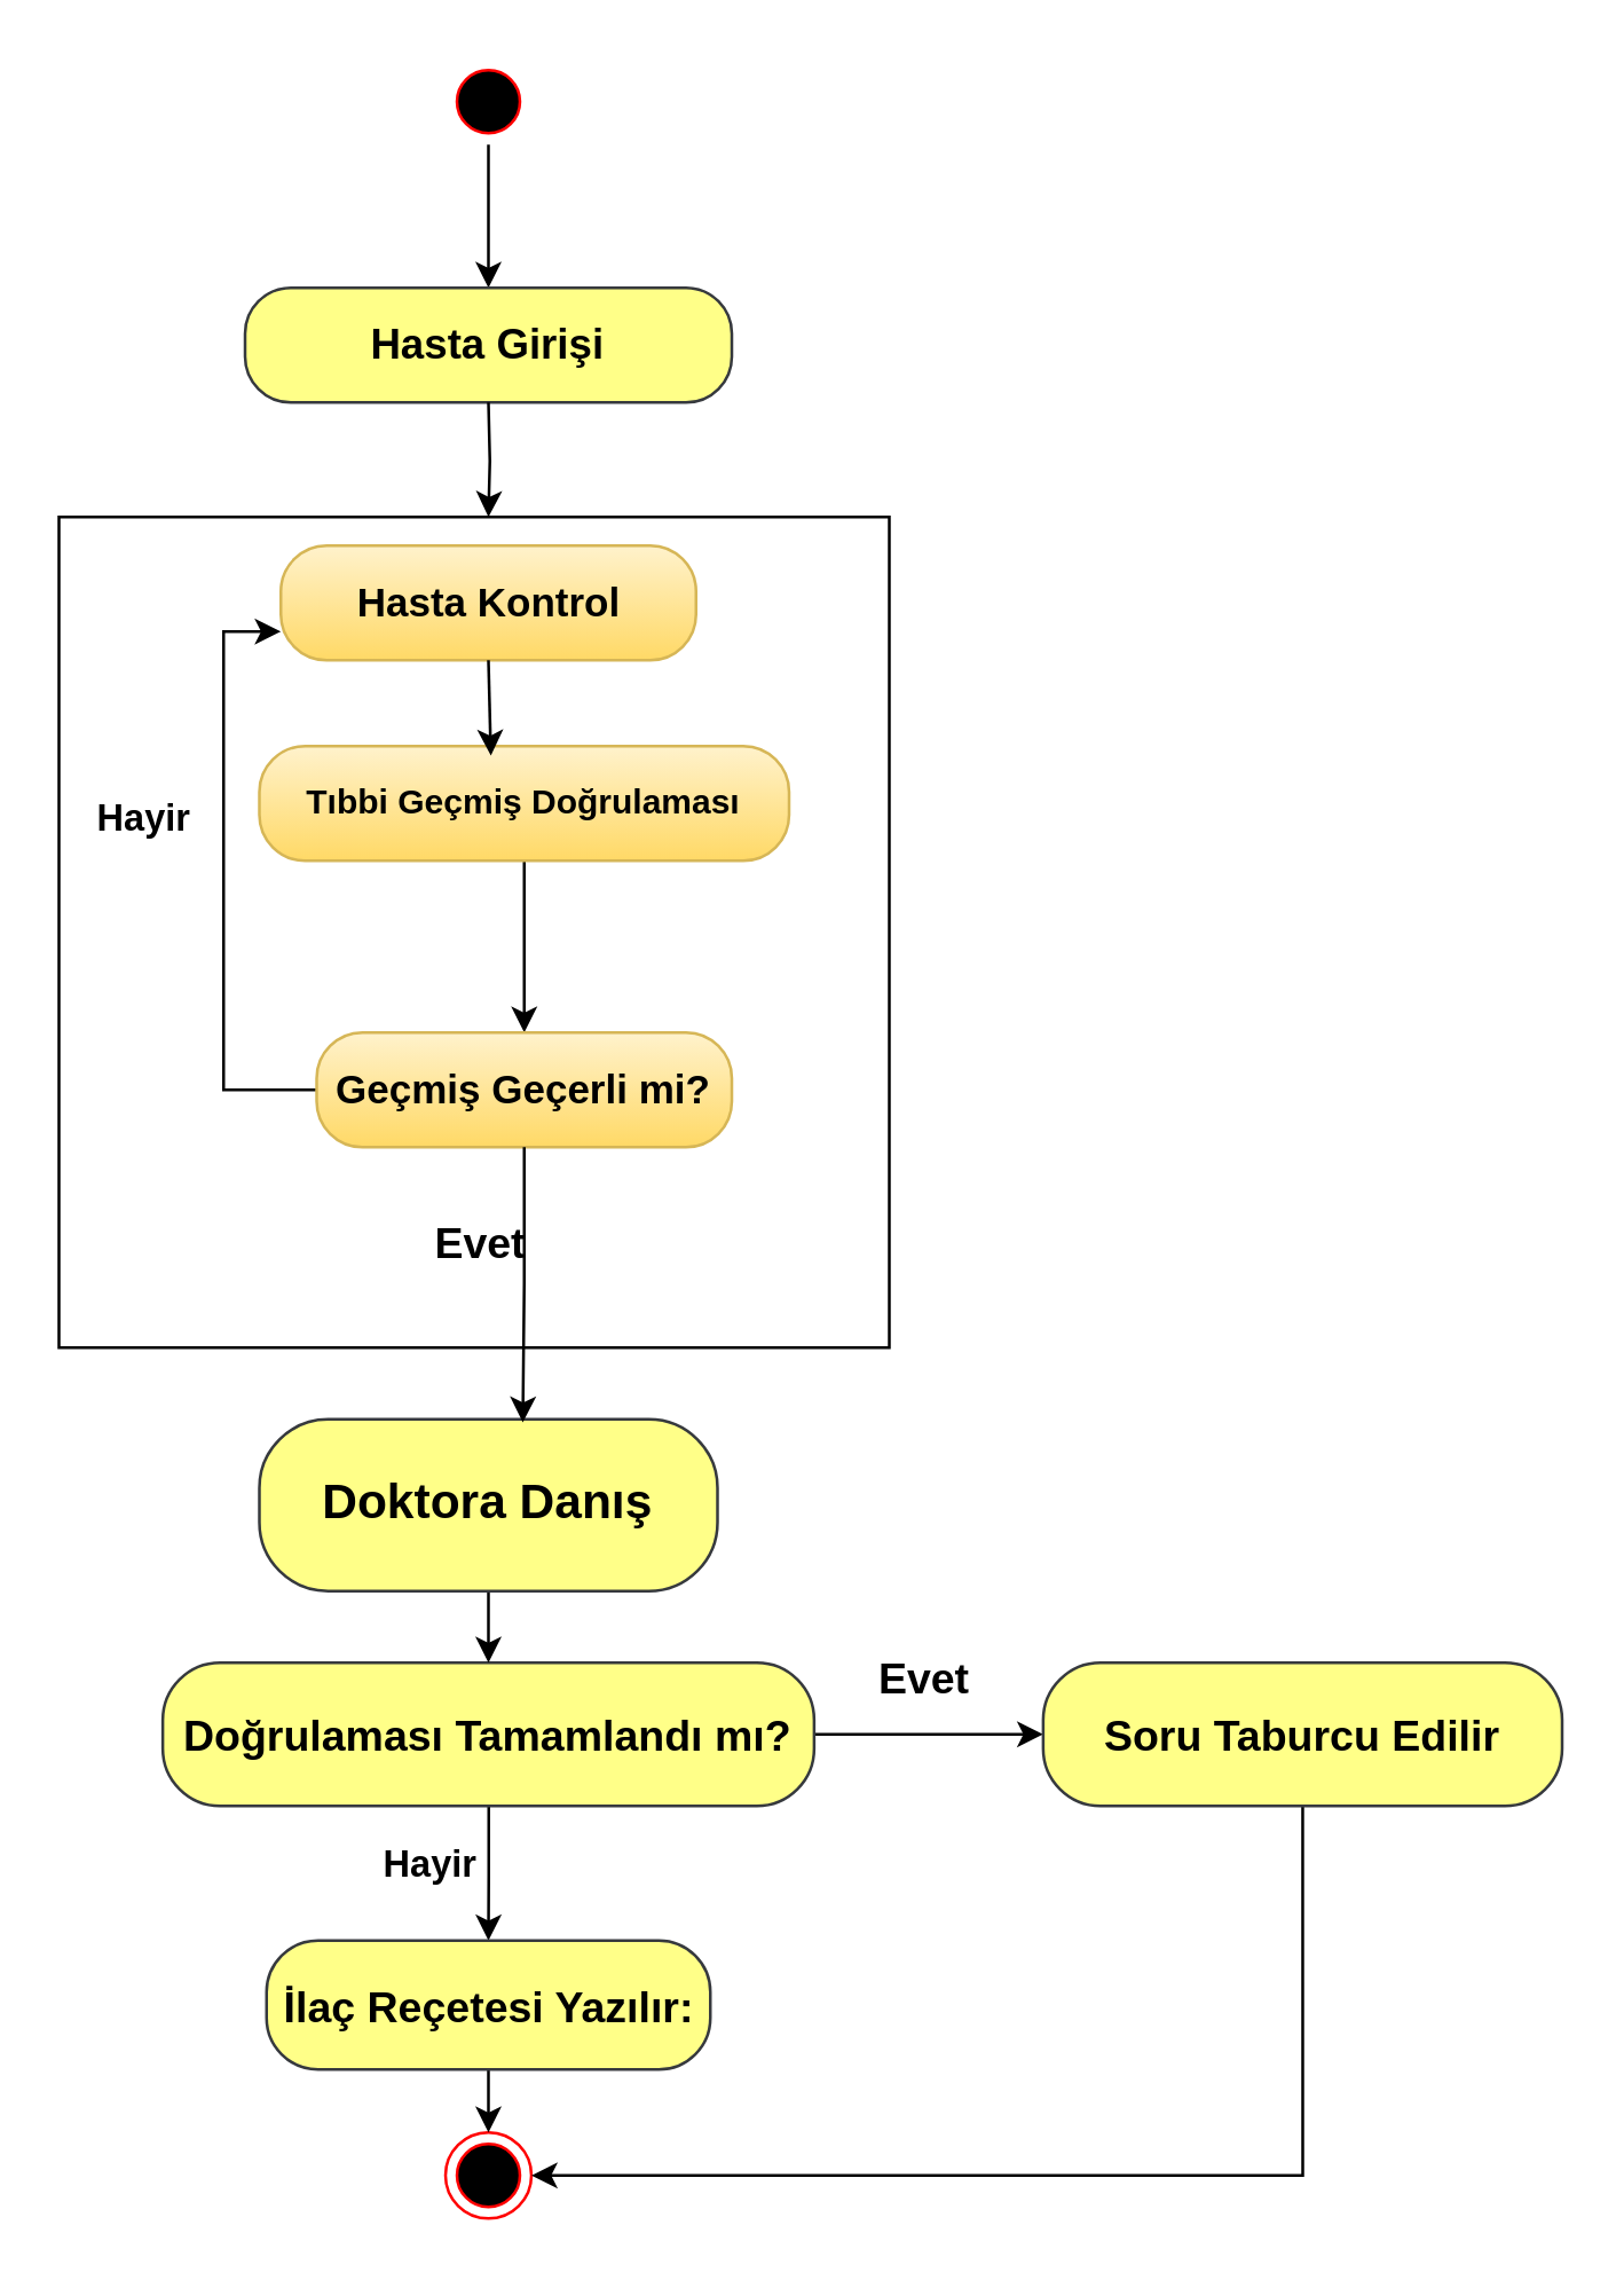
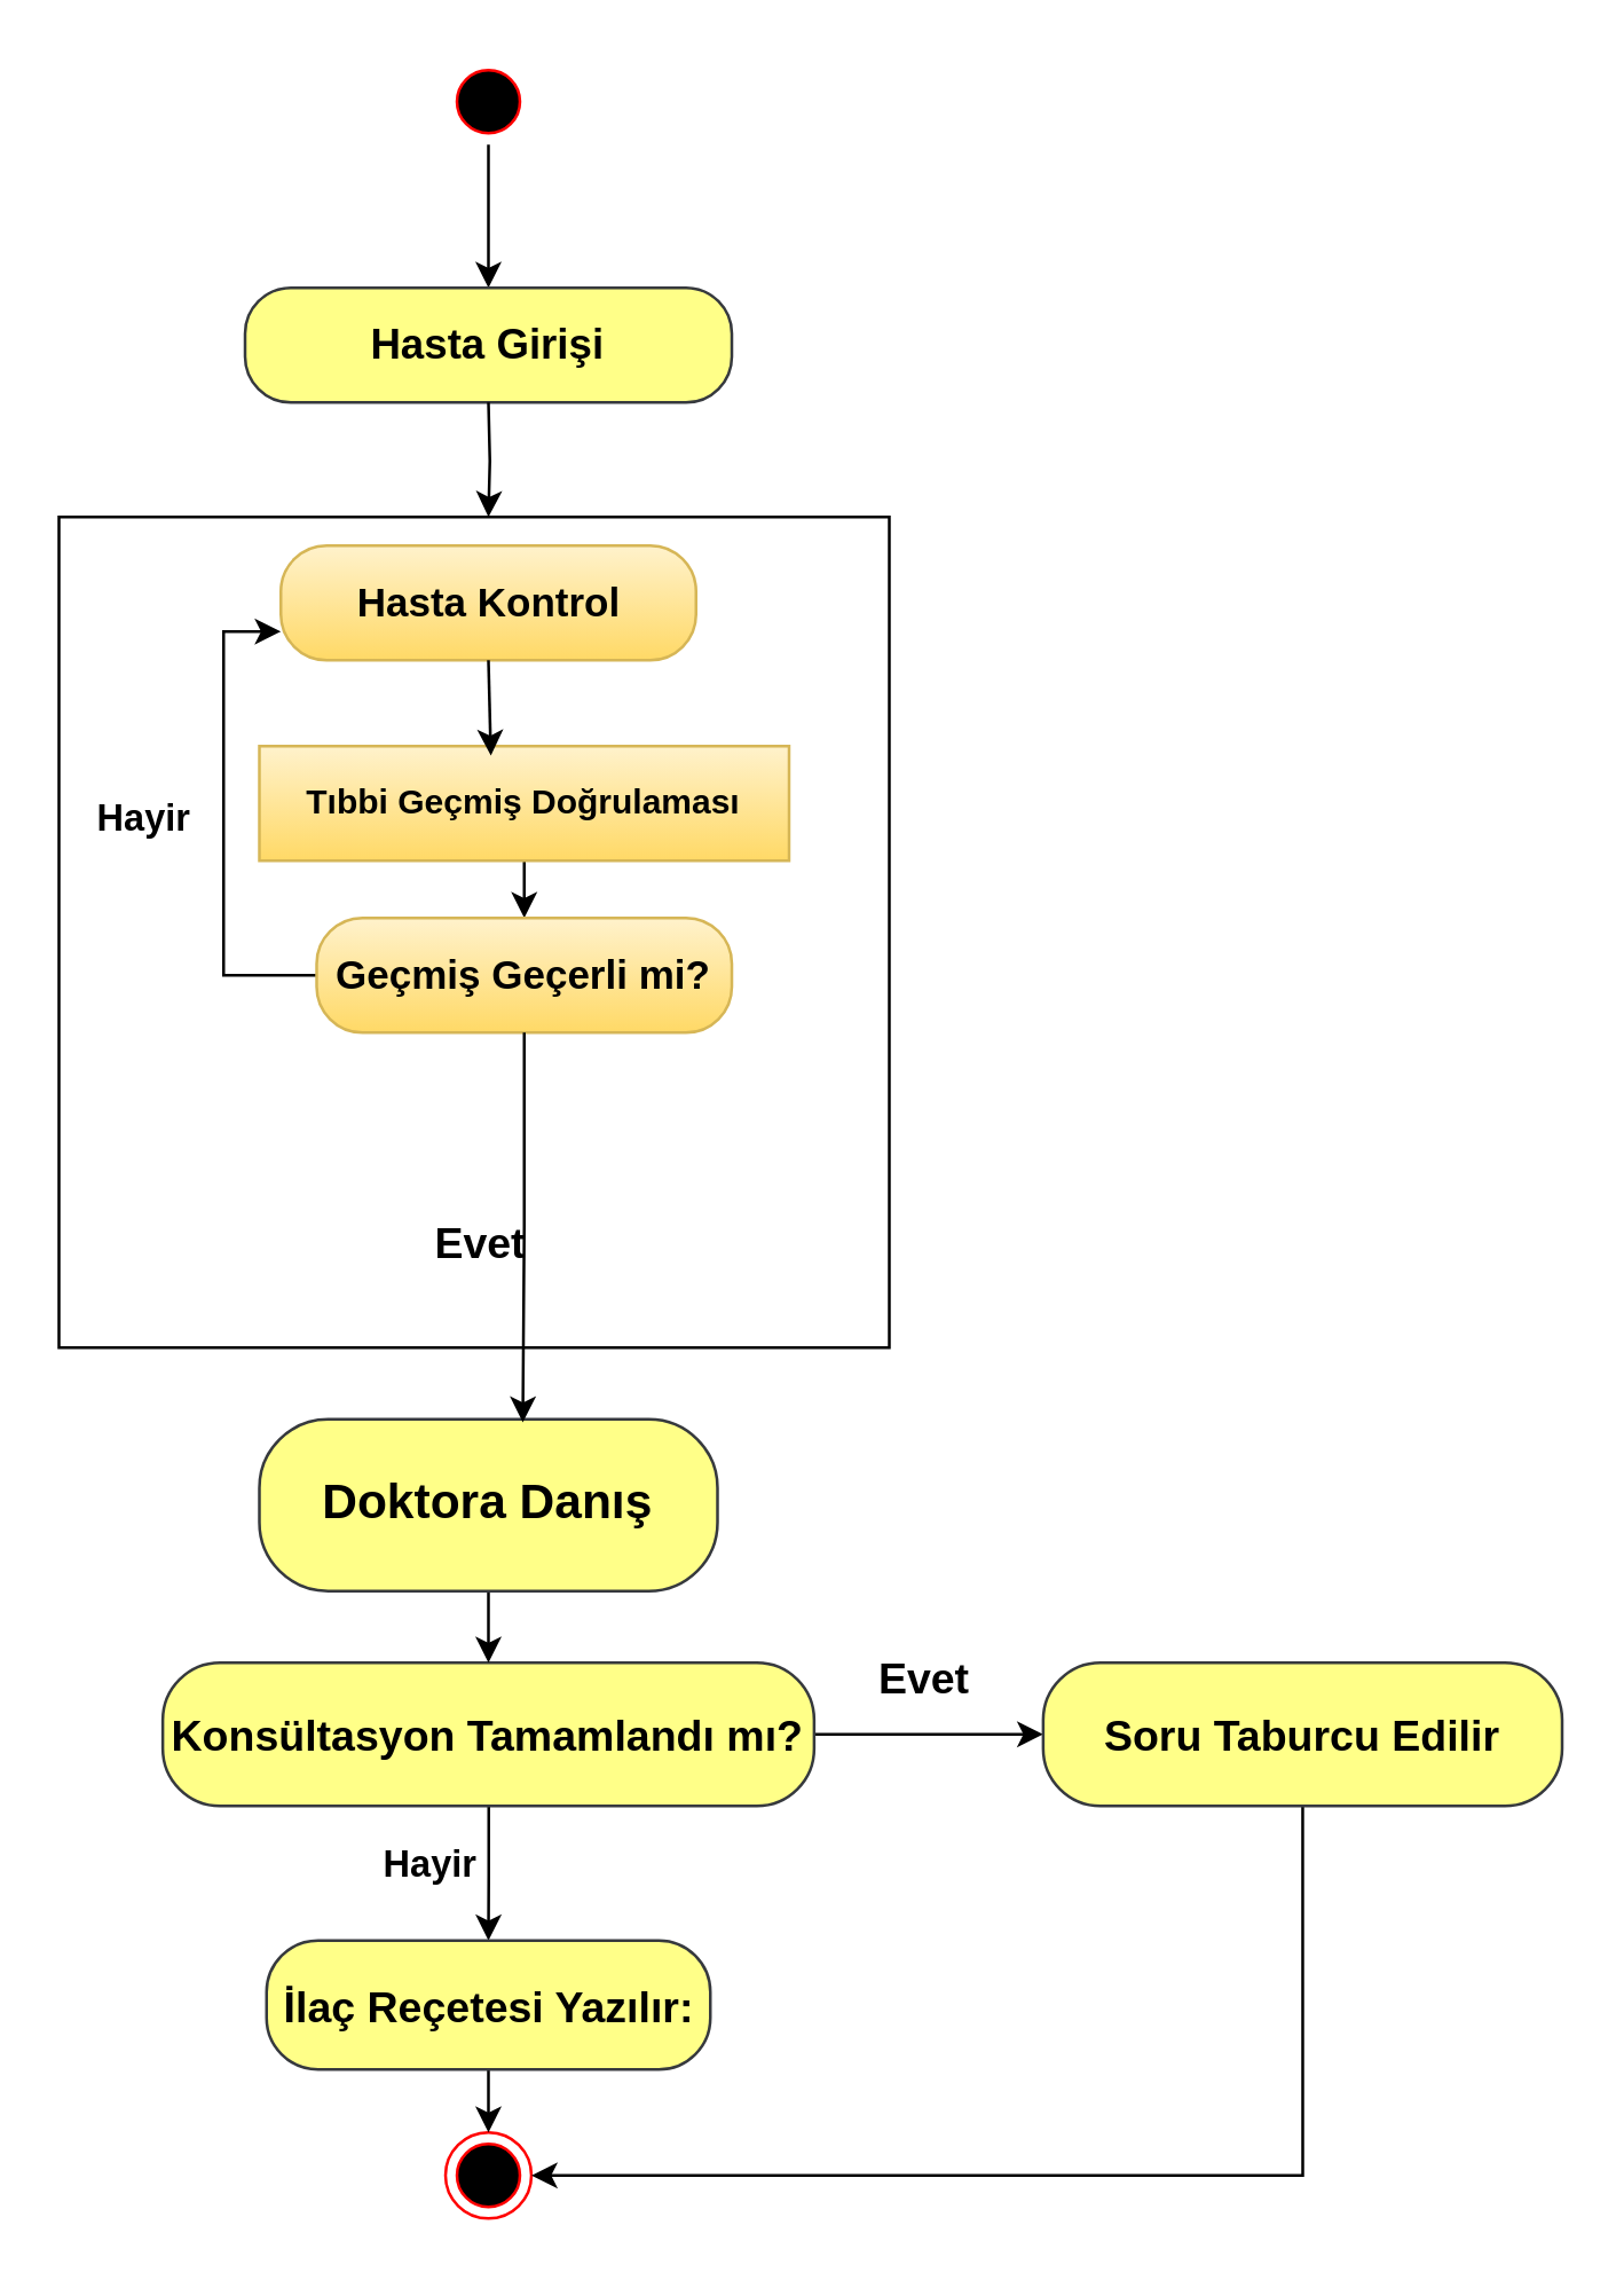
  <mxCell id="0" />
  <mxCell id="1" parent="0" />
  <mxCell id="2" value="" style="edgeStyle=orthogonalEdgeStyle;rounded=0;orthogonalLoop=1;jettySize=auto;html=1;entryX=0.5;entryY=0;entryDx=0;entryDy=0;" edge="1" parent="1" source="3" target="4"><mxGeometry relative="1" as="geometry"><mxPoint x="150" y="95" as="targetPoint" /></mxGeometry></mxCell>
  <mxCell id="3" value="" style="ellipse;html=1;shape=startState;fillColor=#000000;strokeColor=#ff0000;" vertex="1" parent="1"><mxGeometry x="155" width="30" height="30" as="geometry" y="20" /></mxCell>
  <mxCell id="4" value="&lt;span style=&quot;font-size: 14.667px;&quot;&gt;&lt;b&gt;Hasta Girişi&lt;/b&gt;&lt;/span&gt;" style="rounded=1;whiteSpace=wrap;html=1;arcSize=40;fillColor=#ffff88;strokeColor=#36393d;" vertex="1" parent="1"><mxGeometry x="85" y="100" width="170" height="40" as="geometry" /></mxCell>
  <mxCell id="5" value="" style="edgeStyle=orthogonalEdgeStyle;rounded=0;orthogonalLoop=1;jettySize=auto;html=1;" edge="1" parent="1" source="7" target="23"><mxGeometry relative="1" as="geometry" /></mxCell>
  <mxCell id="6" value="" style="edgeStyle=orthogonalEdgeStyle;rounded=0;orthogonalLoop=1;jettySize=auto;html=1;" edge="1" parent="1" source="7" target="25"><mxGeometry relative="1" as="geometry" /></mxCell>
- <mxCell id="7" value="&lt;b style=&quot;&quot;&gt;&lt;font style=&quot;font-size: 15px;&quot;&gt;Doğrulaması Tamamlandı mı?&lt;/font&gt;&lt;/b&gt;" style="rounded=1;whiteSpace=wrap;html=1;arcSize=40;fillColor=#ffff88;strokeColor=#36393d;" vertex="1" parent="1"><mxGeometry x="56.25" y="580" width="227.5" height="50" as="geometry" /></mxCell>
+ <mxCell id="7" value="&lt;b style=&quot;&quot;&gt;&lt;font style=&quot;font-size: 15px;&quot;&gt;Konsültasyon Tamamlandı mı?&lt;/font&gt;&lt;/b&gt;" style="rounded=1;whiteSpace=wrap;html=1;arcSize=40;fillColor=#ffff88;strokeColor=#36393d;" vertex="1" parent="1"><mxGeometry x="56.25" y="580" width="227.5" height="50" as="geometry" /></mxCell>
  <mxCell id="8" style="edgeStyle=orthogonalEdgeStyle;rounded=0;orthogonalLoop=1;jettySize=auto;html=1;exitX=0.5;exitY=1;exitDx=0;exitDy=0;entryX=0.5;entryY=0;entryDx=0;entryDy=0;" edge="1" parent="1"><mxGeometry relative="1" as="geometry"><mxPoint x="170" y="140" as="sourcePoint" /><mxPoint x="170" y="180" as="targetPoint" /></mxGeometry></mxCell>
  <mxCell id="9" style="edgeStyle=orthogonalEdgeStyle;rounded=0;orthogonalLoop=1;jettySize=auto;html=1;exitX=0.5;exitY=1;exitDx=0;exitDy=0;entryX=0.5;entryY=0;entryDx=0;entryDy=0;" edge="1" parent="1" source="10" target="7"><mxGeometry relative="1" as="geometry" /></mxCell>
  <mxCell id="10" value="&lt;span style=&quot;font-size: 17px;&quot;&gt;&lt;b&gt;Doktora Danış&lt;/b&gt;&lt;/span&gt;" style="whiteSpace=wrap;html=1;fillColor=#ffff88;strokeColor=#36393d;rounded=1;arcSize=40;" vertex="1" parent="1"><mxGeometry x="90" y="495" width="160" height="60" as="geometry" /></mxCell>
  <mxCell id="11" value="" style="ellipse;html=1;shape=endState;fillColor=#000000;strokeColor=#ff0000;" vertex="1" parent="1"><mxGeometry x="155" y="744" width="30" height="30" as="geometry" /></mxCell>
  <mxCell id="12" value="" style="whiteSpace=wrap;html=1;aspect=fixed;" vertex="1" parent="1"><mxGeometry x="20" y="180" width="290" height="290" as="geometry" /></mxCell>
  <mxCell id="13" value="&lt;span style=&quot;font-size: 14px;&quot;&gt;&lt;b&gt;Hasta Kontrol&lt;/b&gt;&lt;/span&gt;" style="rounded=1;whiteSpace=wrap;html=1;arcSize=40;fillColor=#fff2cc;strokeColor=#d6b656;gradientColor=#ffd966;" vertex="1" parent="1"><mxGeometry x="97.5" y="190" width="145" height="40" as="geometry" /></mxCell>
  <mxCell id="14" style="edgeStyle=orthogonalEdgeStyle;rounded=0;orthogonalLoop=1;jettySize=auto;html=1;exitX=0.5;exitY=1;exitDx=0;exitDy=0;entryX=0.5;entryY=0;entryDx=0;entryDy=0;" edge="1" parent="1" source="15" target="17"><mxGeometry relative="1" as="geometry" /></mxCell>
- <mxCell id="15" value="&lt;b&gt;Tıbbi Geçmiş Doğrulaması&lt;/b&gt;" style="rounded=1;whiteSpace=wrap;html=1;arcSize=40;fillColor=#fff2cc;strokeColor=#d6b656;gradientColor=#ffd966;" vertex="1" parent="1"><mxGeometry x="90" y="260" width="185" height="40" as="geometry" /></mxCell>
+ <mxCell id="15" value="&lt;b&gt;Tıbbi Geçmiş Doğrulaması&lt;/b&gt;" style="whiteSpace=wrap;html=1;arcSize=40;fillColor=#fff2cc;strokeColor=#d6b656;gradientColor=#ffd966;rounded=0;" vertex="1" parent="1"><mxGeometry x="90" y="260" width="185" height="40" as="geometry" /></mxCell>
  <mxCell id="16" style="edgeStyle=orthogonalEdgeStyle;rounded=0;orthogonalLoop=1;jettySize=auto;html=1;exitX=0;exitY=0.5;exitDx=0;exitDy=0;entryX=0;entryY=0.75;entryDx=0;entryDy=0;" edge="1" parent="1" source="17" target="13"><mxGeometry relative="1" as="geometry" /></mxCell>
- <mxCell id="17" value="&lt;span style=&quot;font-size: 14px;&quot;&gt;&lt;b&gt;Geçmiş Geçerli mi?&lt;/b&gt;&lt;/span&gt;" style="rounded=1;whiteSpace=wrap;html=1;arcSize=40;fillColor=#fff2cc;strokeColor=#d6b656;gradientColor=#ffd966;" vertex="1" parent="1"><mxGeometry x="110" y="360" width="145" height="40" as="geometry" /></mxCell>
+ <mxCell id="17" value="&lt;span style=&quot;font-size: 14px;&quot;&gt;&lt;b&gt;Geçmiş Geçerli mi?&lt;/b&gt;&lt;/span&gt;" style="rounded=1;whiteSpace=wrap;html=1;arcSize=40;fillColor=#fff2cc;strokeColor=#d6b656;gradientColor=#ffd966;" vertex="1" parent="1"><mxGeometry x="110" y="320" width="145" height="40" as="geometry" /></mxCell>
  <mxCell id="18" value="&lt;font style=&quot;font-size: 13px;&quot;&gt;&lt;b&gt;Hayir&lt;/b&gt;&lt;/font&gt;" style="text;html=1;align=center;verticalAlign=middle;whiteSpace=wrap;rounded=0;" vertex="1" parent="1"><mxGeometry x="20" y="270" width="60" height="30" as="geometry" /></mxCell>
  <mxCell id="19" style="edgeStyle=orthogonalEdgeStyle;rounded=0;orthogonalLoop=1;jettySize=auto;html=1;exitX=0.5;exitY=1;exitDx=0;exitDy=0;entryX=0.575;entryY=0.019;entryDx=0;entryDy=0;entryPerimeter=0;" edge="1" parent="1" source="17" target="10"><mxGeometry relative="1" as="geometry"><mxPoint x="163" y="520" as="targetPoint" /></mxGeometry></mxCell>
  <mxCell id="20" value="&lt;b style=&quot;font-size: 15px;&quot;&gt;Evet&lt;/b&gt;" style="text;html=1;align=center;verticalAlign=middle;whiteSpace=wrap;rounded=0;" vertex="1" parent="1"><mxGeometry x="60" y="418" width="215" height="30" as="geometry" /></mxCell>
  <mxCell id="21" style="edgeStyle=orthogonalEdgeStyle;rounded=0;orthogonalLoop=1;jettySize=auto;html=1;exitX=0.5;exitY=1;exitDx=0;exitDy=0;entryX=0.437;entryY=0.083;entryDx=0;entryDy=0;entryPerimeter=0;" edge="1" parent="1" source="13" target="15"><mxGeometry relative="1" as="geometry" /></mxCell>
  <mxCell id="22" style="edgeStyle=orthogonalEdgeStyle;rounded=0;orthogonalLoop=1;jettySize=auto;html=1;exitX=0.5;exitY=1;exitDx=0;exitDy=0;entryX=0.5;entryY=0;entryDx=0;entryDy=0;" edge="1" parent="1" source="23" target="11"><mxGeometry relative="1" as="geometry" /></mxCell>
  <mxCell id="23" value="&lt;b&gt;&lt;font style=&quot;font-size: 15px;&quot;&gt;İlaç Reçetesi Yazılır:&lt;/font&gt;&lt;/b&gt;" style="whiteSpace=wrap;html=1;fillColor=#ffff88;strokeColor=#36393d;rounded=1;arcSize=40;" vertex="1" parent="1"><mxGeometry x="92.5" y="677" width="155" height="45" as="geometry" /></mxCell>
  <mxCell id="24" style="edgeStyle=orthogonalEdgeStyle;rounded=0;orthogonalLoop=1;jettySize=auto;html=1;exitX=0.5;exitY=1;exitDx=0;exitDy=0;entryX=1;entryY=0.5;entryDx=0;entryDy=0;" edge="1" parent="1" source="25" target="11"><mxGeometry relative="1" as="geometry" /></mxCell>
  <mxCell id="25" value="&lt;span style=&quot;font-size: 15px;&quot;&gt;&lt;b&gt;Soru Taburcu Edilir&lt;/b&gt;&lt;/span&gt;" style="rounded=1;whiteSpace=wrap;html=1;arcSize=40;fillColor=#ffff88;strokeColor=#36393d;" vertex="1" parent="1"><mxGeometry x="363.75" y="580" width="181.25" height="50" as="geometry" /></mxCell>
  <mxCell id="26" value="&lt;b style=&quot;font-size: 15px;&quot;&gt;Evet&lt;/b&gt;" style="text;html=1;align=center;verticalAlign=middle;whiteSpace=wrap;rounded=0;" vertex="1" parent="1"><mxGeometry x="215" y="570" width="215" height="30" as="geometry" /></mxCell>
  <mxCell id="27" value="&lt;font style=&quot;font-size: 13px;&quot;&gt;&lt;b&gt;Hayir&lt;/b&gt;&lt;/font&gt;" style="text;html=1;align=center;verticalAlign=middle;whiteSpace=wrap;rounded=0;" vertex="1" parent="1"><mxGeometry x="120" y="635" width="60" height="30" as="geometry" /></mxCell>
